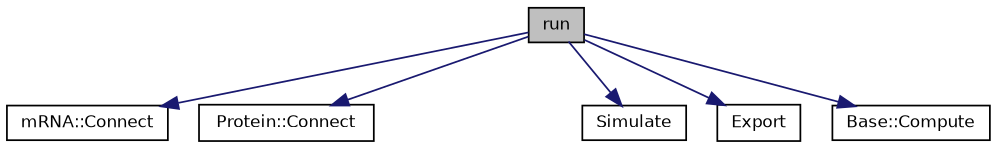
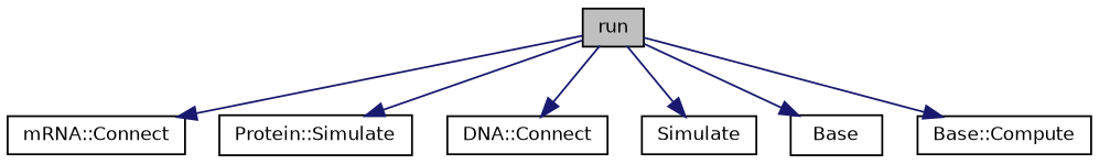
  digraph {
    rankdir=TB
    node [color=black fillcolor=white fontname=Helvetica fontsize=10 shape=record style=filled]
    edge [color=midnightblue fontname=Helvetica fontsize=10 labelfontname=Helvetica labelfontsize=10 style=solid]
    n1 [fillcolor=grey75 fontcolor=black height=0.2 label=run width=0.4]
    n2 [height=0.2 label="mRNA::Connect" width=0.4]
-   n3 [height=0.2 label="Protein::Connect" width=0.4]
+   n3 [height=0.2 label="Protein::Simulate" width=0.4]
+   n4 [height=0.2 label="DNA::Connect" width=0.4]
    n5 [height=0.2 label=Simulate width=0.4]
-   n6 [height=0.2 label=Export width=0.4]
+   n6 [height=0.2 label=Base width=0.4]
    n7 [height=0.2 label="Base::Compute" width=0.4]
    n1 -> n2
    n1 -> n3
+   n1 -> n4
    n1 -> n5
    n1 -> n6
    n1 -> n7
  }
